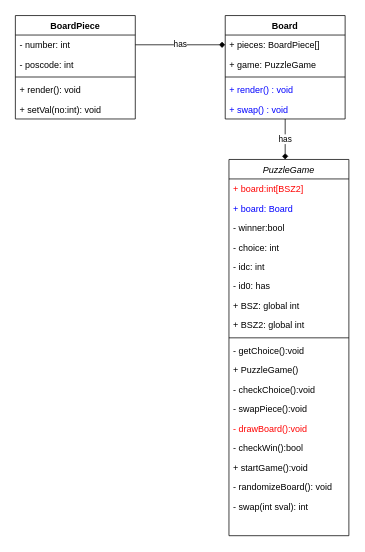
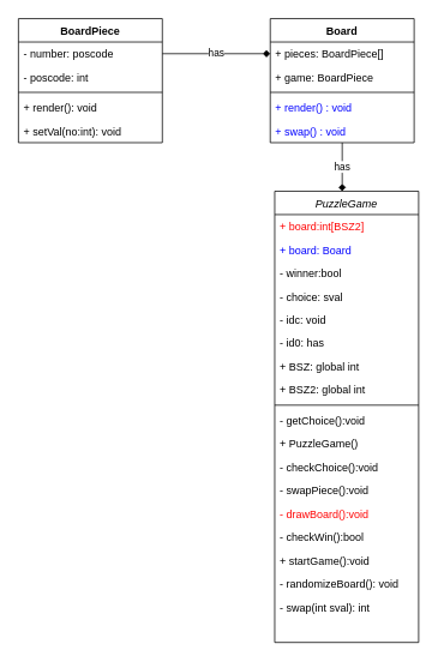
  <mxCell id="0" />
  <mxCell id="1" parent="0" />
  <mxCell id="2" value="has" style="edgeStyle=orthogonalEdgeStyle;rounded=0;orthogonalLoop=1;jettySize=auto;html=1;endArrow=diamond;endFill=1;" parent="1" source="3" edge="1"><mxGeometry relative="1" as="geometry"><mxPoint x="380" y="212" as="targetPoint" /></mxGeometry></mxCell>
  <mxCell id="3" value="Board" style="swimlane;fontStyle=1;align=center;verticalAlign=top;childLayout=stackLayout;horizontal=1;startSize=26;horizontalStack=0;resizeParent=1;resizeParentMax=0;resizeLast=0;collapsible=1;marginBottom=0;" parent="1" vertex="1"><mxGeometry x="300" y="20" width="160" height="138" as="geometry" /></mxCell>
  <mxCell id="4" value="+ pieces: BoardPiece[]" style="text;strokeColor=none;fillColor=none;align=left;verticalAlign=top;spacingLeft=4;spacingRight=4;overflow=hidden;rotatable=0;points=[[0,0.5],[1,0.5]];portConstraint=eastwest;" parent="3" vertex="1"><mxGeometry y="26" width="160" height="26" as="geometry" /></mxCell>
- <mxCell id="5" value="+ game: PuzzleGame" style="text;strokeColor=none;fillColor=none;align=left;verticalAlign=top;spacingLeft=4;spacingRight=4;overflow=hidden;rotatable=0;points=[[0,0.5],[1,0.5]];portConstraint=eastwest;" vertex="1" parent="3"><mxGeometry y="52" width="160" height="26" as="geometry" /></mxCell>
+ <mxCell id="5" value="+ game: BoardPiece" style="text;strokeColor=none;fillColor=none;align=left;verticalAlign=top;spacingLeft=4;spacingRight=4;overflow=hidden;rotatable=0;points=[[0,0.5],[1,0.5]];portConstraint=eastwest;" vertex="1" parent="3"><mxGeometry y="52" width="160" height="26" as="geometry" /></mxCell>
  <mxCell id="6" value="" style="line;strokeWidth=1;fillColor=none;align=left;verticalAlign=middle;spacingTop=-1;spacingLeft=3;spacingRight=3;rotatable=0;labelPosition=right;points=[];portConstraint=eastwest;" parent="3" vertex="1"><mxGeometry y="78" width="160" height="8" as="geometry" /></mxCell>
  <mxCell id="7" value="+ render() : void" style="text;strokeColor=none;fillColor=none;align=left;verticalAlign=top;spacingLeft=4;spacingRight=4;overflow=hidden;rotatable=0;points=[[0,0.5],[1,0.5]];portConstraint=eastwest;fontColor=#0000FF;" vertex="1" parent="3"><mxGeometry y="86" width="160" height="26" as="geometry" /></mxCell>
  <mxCell id="8" value="+ swap() : void" style="text;strokeColor=none;fillColor=none;align=left;verticalAlign=top;spacingLeft=4;spacingRight=4;overflow=hidden;rotatable=0;points=[[0,0.5],[1,0.5]];portConstraint=eastwest;fontColor=#0000FF;" vertex="1" parent="3"><mxGeometry y="112" width="160" height="26" as="geometry" /></mxCell>
  <mxCell id="9" value="BoardPiece" style="swimlane;fontStyle=1;align=center;verticalAlign=top;childLayout=stackLayout;horizontal=1;startSize=26;horizontalStack=0;resizeParent=1;resizeParentMax=0;resizeLast=0;collapsible=1;marginBottom=0;" parent="1" vertex="1"><mxGeometry x="20" y="20" width="160" height="138" as="geometry" /></mxCell>
- <mxCell id="10" value="- number: int" style="text;strokeColor=none;fillColor=none;align=left;verticalAlign=top;spacingLeft=4;spacingRight=4;overflow=hidden;rotatable=0;points=[[0,0.5],[1,0.5]];portConstraint=eastwest;" parent="9" vertex="1"><mxGeometry y="26" width="160" height="26" as="geometry" /></mxCell>
+ <mxCell id="10" value="- number: poscode" style="text;strokeColor=none;fillColor=none;align=left;verticalAlign=top;spacingLeft=4;spacingRight=4;overflow=hidden;rotatable=0;points=[[0,0.5],[1,0.5]];portConstraint=eastwest;" parent="9" vertex="1"><mxGeometry y="26" width="160" height="26" as="geometry" /></mxCell>
  <mxCell id="11" value="- poscode: int" style="text;strokeColor=none;fillColor=none;align=left;verticalAlign=top;spacingLeft=4;spacingRight=4;overflow=hidden;rotatable=0;points=[[0,0.5],[1,0.5]];portConstraint=eastwest;" vertex="1" parent="9"><mxGeometry y="52" width="160" height="26" as="geometry" /></mxCell>
  <mxCell id="12" value="" style="line;strokeWidth=1;fillColor=none;align=left;verticalAlign=middle;spacingTop=-1;spacingLeft=3;spacingRight=3;rotatable=0;labelPosition=right;points=[];portConstraint=eastwest;" parent="9" vertex="1"><mxGeometry y="78" width="160" height="8" as="geometry" /></mxCell>
  <mxCell id="13" value="+ render(): void" style="text;strokeColor=none;fillColor=none;align=left;verticalAlign=top;spacingLeft=4;spacingRight=4;overflow=hidden;rotatable=0;points=[[0,0.5],[1,0.5]];portConstraint=eastwest;" vertex="1" parent="9"><mxGeometry y="86" width="160" height="26" as="geometry" /></mxCell>
  <mxCell id="14" value="+ setVal(no:int): void" style="text;strokeColor=none;fillColor=none;align=left;verticalAlign=top;spacingLeft=4;spacingRight=4;overflow=hidden;rotatable=0;points=[[0,0.5],[1,0.5]];portConstraint=eastwest;" vertex="1" parent="9"><mxGeometry y="112" width="160" height="26" as="geometry" /></mxCell>
  <mxCell id="15" value="has" style="edgeStyle=orthogonalEdgeStyle;rounded=0;orthogonalLoop=1;jettySize=auto;html=1;exitX=1;exitY=0.5;exitDx=0;exitDy=0;entryX=0;entryY=0.5;entryDx=0;entryDy=0;endArrow=diamond;endFill=1;" parent="1" source="10" target="4" edge="1"><mxGeometry relative="1" as="geometry" /></mxCell>
  <mxCell id="16" value="PuzzleGame" style="swimlane;fontStyle=2;align=center;verticalAlign=top;childLayout=stackLayout;horizontal=1;startSize=26;horizontalStack=0;resizeParent=1;resizeLast=0;collapsible=1;marginBottom=0;rounded=0;shadow=0;strokeWidth=1;" vertex="1" parent="1"><mxGeometry x="305" y="212" width="160" height="502" as="geometry"><mxRectangle x="230" y="140" width="160" height="26" as="alternateBounds" /></mxGeometry></mxCell>
  <mxCell id="17" value="+ board:int[BSZ2]" style="text;align=left;verticalAlign=top;spacingLeft=4;spacingRight=4;overflow=hidden;rotatable=0;points=[[0,0.5],[1,0.5]];portConstraint=eastwest;fontColor=#FF0000;" vertex="1" parent="16"><mxGeometry y="26" width="160" height="26" as="geometry" /></mxCell>
  <mxCell id="18" value="+ board: Board" style="text;align=left;verticalAlign=top;spacingLeft=4;spacingRight=4;overflow=hidden;rotatable=0;points=[[0,0.5],[1,0.5]];portConstraint=eastwest;fontColor=#0000FF;" vertex="1" parent="16"><mxGeometry y="52" width="160" height="26" as="geometry" /></mxCell>
  <mxCell id="19" value="- winner:bool" style="text;align=left;verticalAlign=top;spacingLeft=4;spacingRight=4;overflow=hidden;rotatable=0;points=[[0,0.5],[1,0.5]];portConstraint=eastwest;" vertex="1" parent="16"><mxGeometry y="78" width="160" height="26" as="geometry" /></mxCell>
- <mxCell id="20" value="- choice: int" style="text;align=left;verticalAlign=top;spacingLeft=4;spacingRight=4;overflow=hidden;rotatable=0;points=[[0,0.5],[1,0.5]];portConstraint=eastwest;" vertex="1" parent="16"><mxGeometry y="104" width="160" height="26" as="geometry" /></mxCell>
- <mxCell id="21" value="- idc: int" style="text;align=left;verticalAlign=top;spacingLeft=4;spacingRight=4;overflow=hidden;rotatable=0;points=[[0,0.5],[1,0.5]];portConstraint=eastwest;" vertex="1" parent="16"><mxGeometry y="130" width="160" height="26" as="geometry" /></mxCell>
+ <mxCell id="20" value="- choice: sval" style="text;align=left;verticalAlign=top;spacingLeft=4;spacingRight=4;overflow=hidden;rotatable=0;points=[[0,0.5],[1,0.5]];portConstraint=eastwest;" vertex="1" parent="16"><mxGeometry y="104" width="160" height="26" as="geometry" /></mxCell>
+ <mxCell id="21" value="- idc: void" style="text;align=left;verticalAlign=top;spacingLeft=4;spacingRight=4;overflow=hidden;rotatable=0;points=[[0,0.5],[1,0.5]];portConstraint=eastwest;" vertex="1" parent="16"><mxGeometry y="130" width="160" height="26" as="geometry" /></mxCell>
  <mxCell id="22" value="- id0: has" style="text;align=left;verticalAlign=top;spacingLeft=4;spacingRight=4;overflow=hidden;rotatable=0;points=[[0,0.5],[1,0.5]];portConstraint=eastwest;" vertex="1" parent="16"><mxGeometry y="156" width="160" height="26" as="geometry" /></mxCell>
  <mxCell id="23" value="+ BSZ: global int" style="text;align=left;verticalAlign=top;spacingLeft=4;spacingRight=4;overflow=hidden;rotatable=0;points=[[0,0.5],[1,0.5]];portConstraint=eastwest;" vertex="1" parent="16"><mxGeometry y="182" width="160" height="26" as="geometry" /></mxCell>
  <mxCell id="24" value="+ BSZ2: global int" style="text;align=left;verticalAlign=top;spacingLeft=4;spacingRight=4;overflow=hidden;rotatable=0;points=[[0,0.5],[1,0.5]];portConstraint=eastwest;" vertex="1" parent="16"><mxGeometry y="208" width="160" height="26" as="geometry" /></mxCell>
  <mxCell id="25" value="" style="line;html=1;strokeWidth=1;align=left;verticalAlign=middle;spacingTop=-1;spacingLeft=3;spacingRight=3;rotatable=0;labelPosition=right;points=[];portConstraint=eastwest;" vertex="1" parent="16"><mxGeometry y="234" width="160" height="8" as="geometry" /></mxCell>
  <mxCell id="26" value="- getChoice():void" style="text;align=left;verticalAlign=top;spacingLeft=4;spacingRight=4;overflow=hidden;rotatable=0;points=[[0,0.5],[1,0.5]];portConstraint=eastwest;rounded=0;shadow=0;html=0;" vertex="1" parent="16"><mxGeometry y="242" width="160" height="26" as="geometry" /></mxCell>
  <mxCell id="27" value="+ PuzzleGame()" style="text;align=left;verticalAlign=top;spacingLeft=4;spacingRight=4;overflow=hidden;rotatable=0;points=[[0,0.5],[1,0.5]];portConstraint=eastwest;rounded=0;shadow=0;html=0;" vertex="1" parent="16"><mxGeometry y="268" width="160" height="26" as="geometry" /></mxCell>
  <mxCell id="28" value="- checkChoice():void" style="text;align=left;verticalAlign=top;spacingLeft=4;spacingRight=4;overflow=hidden;rotatable=0;points=[[0,0.5],[1,0.5]];portConstraint=eastwest;" vertex="1" parent="16"><mxGeometry y="294" width="160" height="26" as="geometry" /></mxCell>
  <mxCell id="29" value="- swapPiece():void" style="text;align=left;verticalAlign=top;spacingLeft=4;spacingRight=4;overflow=hidden;rotatable=0;points=[[0,0.5],[1,0.5]];portConstraint=eastwest;" vertex="1" parent="16"><mxGeometry y="320" width="160" height="26" as="geometry" /></mxCell>
  <mxCell id="30" value="- drawBoard():void" style="text;align=left;verticalAlign=top;spacingLeft=4;spacingRight=4;overflow=hidden;rotatable=0;points=[[0,0.5],[1,0.5]];portConstraint=eastwest;fontColor=#FF0000;" vertex="1" parent="16"><mxGeometry y="346" width="160" height="26" as="geometry" /></mxCell>
  <mxCell id="31" value="- checkWin():bool" style="text;align=left;verticalAlign=top;spacingLeft=4;spacingRight=4;overflow=hidden;rotatable=0;points=[[0,0.5],[1,0.5]];portConstraint=eastwest;" vertex="1" parent="16"><mxGeometry y="372" width="160" height="26" as="geometry" /></mxCell>
  <mxCell id="32" value="+ startGame():void" style="text;align=left;verticalAlign=top;spacingLeft=4;spacingRight=4;overflow=hidden;rotatable=0;points=[[0,0.5],[1,0.5]];portConstraint=eastwest;" vertex="1" parent="16"><mxGeometry y="398" width="160" height="26" as="geometry" /></mxCell>
  <mxCell id="33" value="- randomizeBoard(): void" style="text;align=left;verticalAlign=top;spacingLeft=4;spacingRight=4;overflow=hidden;rotatable=0;points=[[0,0.5],[1,0.5]];portConstraint=eastwest;" vertex="1" parent="16"><mxGeometry y="424" width="160" height="26" as="geometry" /></mxCell>
  <mxCell id="34" value="- swap(int sval): int" style="text;align=left;verticalAlign=top;spacingLeft=4;spacingRight=4;overflow=hidden;rotatable=0;points=[[0,0.5],[1,0.5]];portConstraint=eastwest;" vertex="1" parent="16"><mxGeometry y="450" width="160" height="26" as="geometry" /></mxCell>
